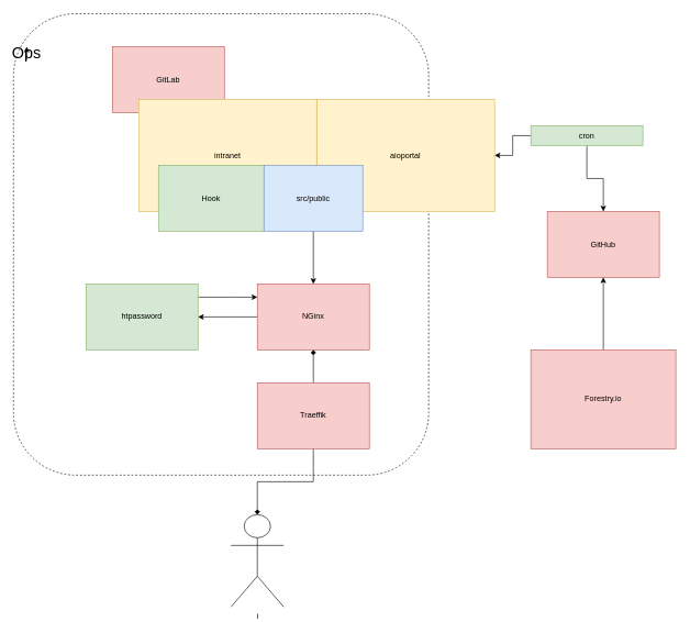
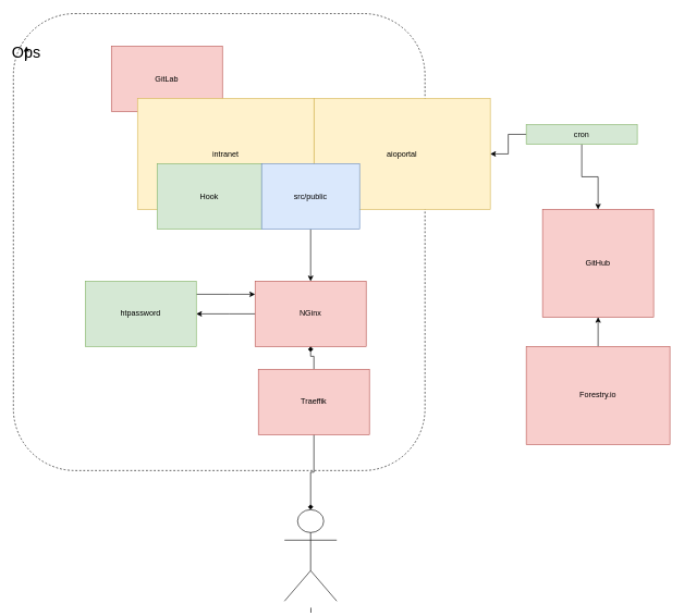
  <mxCell id="0" />
  <mxCell id="1" parent="0" />
  <mxCell id="2" value="" style="rounded=1;whiteSpace=wrap;html=1;dashed=1;gradientColor=none;" vertex="1" parent="1"><mxGeometry x="20" y="20" width="630" height="700" as="geometry" /></mxCell>
- <mxCell id="3" value="GitHub" style="rounded=0;whiteSpace=wrap;html=1;fillColor=#f8cecc;strokeColor=#b85450;" vertex="1" parent="1"><mxGeometry x="830" y="320" width="170" height="100" as="geometry" /></mxCell>
+ <mxCell id="3" value="GitHub" style="rounded=0;whiteSpace=wrap;html=1;fillColor=#f8cecc;strokeColor=#b85450;" vertex="1" parent="1"><mxGeometry x="830" y="320" width="170" height="165" as="geometry" /></mxCell>
  <mxCell id="4" style="edgeStyle=orthogonalEdgeStyle;rounded=0;orthogonalLoop=1;jettySize=auto;html=1;entryX=0.5;entryY=1;entryDx=0;entryDy=0;" edge="1" parent="1" source="5" target="3"><mxGeometry relative="1" as="geometry" /></mxCell>
  <mxCell id="5" value="&lt;div&gt;Forestry.io&lt;/div&gt;" style="rounded=0;whiteSpace=wrap;html=1;fillColor=#f8cecc;strokeColor=#b85450;" vertex="1" parent="1"><mxGeometry x="805" y="530" width="220" height="150" as="geometry" /></mxCell>
  <mxCell id="6" style="edgeStyle=orthogonalEdgeStyle;rounded=0;orthogonalLoop=1;jettySize=auto;html=1;entryX=1;entryY=0.5;entryDx=0;entryDy=0;" edge="1" parent="1" source="7" target="12"><mxGeometry relative="1" as="geometry"><Array as="points"><mxPoint x="350" y="480" /><mxPoint x="350" y="480" /></Array></mxGeometry></mxCell>
  <mxCell id="7" value="NGinx" style="rounded=0;whiteSpace=wrap;html=1;fillColor=#f8cecc;strokeColor=#b85450;" vertex="1" parent="1"><mxGeometry x="390" y="430" width="170" height="100" as="geometry" /></mxCell>
  <mxCell id="8" style="edgeStyle=orthogonalEdgeStyle;rounded=0;orthogonalLoop=1;jettySize=auto;html=1;endArrow=diamond;" edge="1" parent="1" source="10" target="20"><mxGeometry relative="1" as="geometry" /></mxCell>
  <mxCell id="9" style="edgeStyle=orthogonalEdgeStyle;rounded=0;orthogonalLoop=1;jettySize=auto;html=1;entryX=0.5;entryY=1;entryDx=0;entryDy=0;fontSize=24;endArrow=diamond;" edge="1" parent="1" source="10" target="7"><mxGeometry relative="1" as="geometry" /></mxCell>
- <mxCell id="10" value="Traeffik" style="rounded=0;whiteSpace=wrap;html=1;fillColor=#f8cecc;strokeColor=#b85450;" vertex="1" parent="1"><mxGeometry x="390" y="580" width="170" height="100" as="geometry" /></mxCell>
+ <mxCell id="10" value="Traeffik" style="rounded=0;whiteSpace=wrap;html=1;fillColor=#f8cecc;strokeColor=#b85450;" vertex="1" parent="1"><mxGeometry x="395" y="565" width="170" height="100" as="geometry" /></mxCell>
  <mxCell id="11" style="edgeStyle=orthogonalEdgeStyle;rounded=0;orthogonalLoop=1;jettySize=auto;html=1;" edge="1" parent="1" source="12" target="7"><mxGeometry relative="1" as="geometry"><Array as="points"><mxPoint x="350" y="450" /><mxPoint x="350" y="450" /></Array></mxGeometry></mxCell>
  <mxCell id="12" value="htpassword" style="rounded=0;whiteSpace=wrap;html=1;fillColor=#d5e8d4;strokeColor=#82b366;" vertex="1" parent="1"><mxGeometry x="130" y="430" width="170" height="100" as="geometry" /></mxCell>
  <mxCell id="13" value="GitLab" style="rounded=0;whiteSpace=wrap;html=1;fillColor=#f8cecc;strokeColor=#b85450;" vertex="1" parent="1"><mxGeometry x="170" y="70" width="170" height="100" as="geometry" /></mxCell>
  <mxCell id="14" value="aioportal" style="rounded=0;whiteSpace=wrap;html=1;fillColor=#fff2cc;strokeColor=#d6b656;" vertex="1" parent="1"><mxGeometry x="480" y="150" width="270" height="170" as="geometry" /></mxCell>
  <mxCell id="15" value="intranet" style="rounded=0;whiteSpace=wrap;html=1;fillColor=#fff2cc;strokeColor=#d6b656;" vertex="1" parent="1"><mxGeometry x="210" y="150" width="270" height="170" as="geometry" /></mxCell>
  <mxCell id="16" style="edgeStyle=orthogonalEdgeStyle;rounded=0;orthogonalLoop=1;jettySize=auto;html=1;" edge="1" parent="1" source="18" target="14"><mxGeometry relative="1" as="geometry" /></mxCell>
  <mxCell id="17" style="edgeStyle=orthogonalEdgeStyle;rounded=0;orthogonalLoop=1;jettySize=auto;html=1;entryX=0.5;entryY=0;entryDx=0;entryDy=0;" edge="1" parent="1" source="18" target="3"><mxGeometry relative="1" as="geometry" /></mxCell>
  <mxCell id="18" value="&lt;div&gt;cron&lt;/div&gt;" style="rounded=0;whiteSpace=wrap;html=1;fillColor=#d5e8d4;strokeColor=#82b366;" vertex="1" parent="1"><mxGeometry x="805" y="190" width="170" height="30" as="geometry" /></mxCell>
  <mxCell id="19" value="Hook" style="rounded=0;whiteSpace=wrap;html=1;fillColor=#d5e8d4;strokeColor=#82b366;" vertex="1" parent="1"><mxGeometry x="240" y="250" width="160" height="100" as="geometry" /></mxCell>
- <mxCell id="20" value="i" style="shape=umlActor;verticalLabelPosition=bottom;labelBackgroundColor=#ffffff;verticalAlign=top;html=1;outlineConnect=0;" vertex="1" parent="1"><mxGeometry x="350" y="780" width="80" height="140" as="geometry" /></mxCell>
+ <mxCell id="20" value="i" style="shape=umlActor;verticalLabelPosition=bottom;labelBackgroundColor=#ffffff;verticalAlign=top;html=1;outlineConnect=0;" vertex="1" parent="1"><mxGeometry x="435" y="780" width="80" height="140" as="geometry" /></mxCell>
  <mxCell id="21" style="edgeStyle=orthogonalEdgeStyle;rounded=0;orthogonalLoop=1;jettySize=auto;html=1;entryX=0.5;entryY=0;entryDx=0;entryDy=0;" edge="1" parent="1" source="22" target="7"><mxGeometry relative="1" as="geometry" /></mxCell>
  <mxCell id="22" value="src/public" style="rounded=0;whiteSpace=wrap;html=1;fillColor=#dae8fc;strokeColor=#6c8ebf;" vertex="1" parent="1"><mxGeometry x="400" y="250" width="150" height="100" as="geometry" /></mxCell>
  <mxCell id="23" value="Ops" style="text;html=1;strokeColor=none;fillColor=none;align=center;verticalAlign=middle;whiteSpace=wrap;rounded=0;dashed=1;fontSize=24;" vertex="1" parent="1"><mxGeometry x="20" y="70" width="40" height="20" as="geometry" /></mxCell>
  <mxCell id="24" style="edgeStyle=orthogonalEdgeStyle;rounded=0;orthogonalLoop=1;jettySize=auto;html=1;exitX=0.5;exitY=1;exitDx=0;exitDy=0;entryX=0.5;entryY=0;entryDx=0;entryDy=0;fontSize=24;" edge="1" parent="1" source="23" target="23"><mxGeometry relative="1" as="geometry" /></mxCell>
